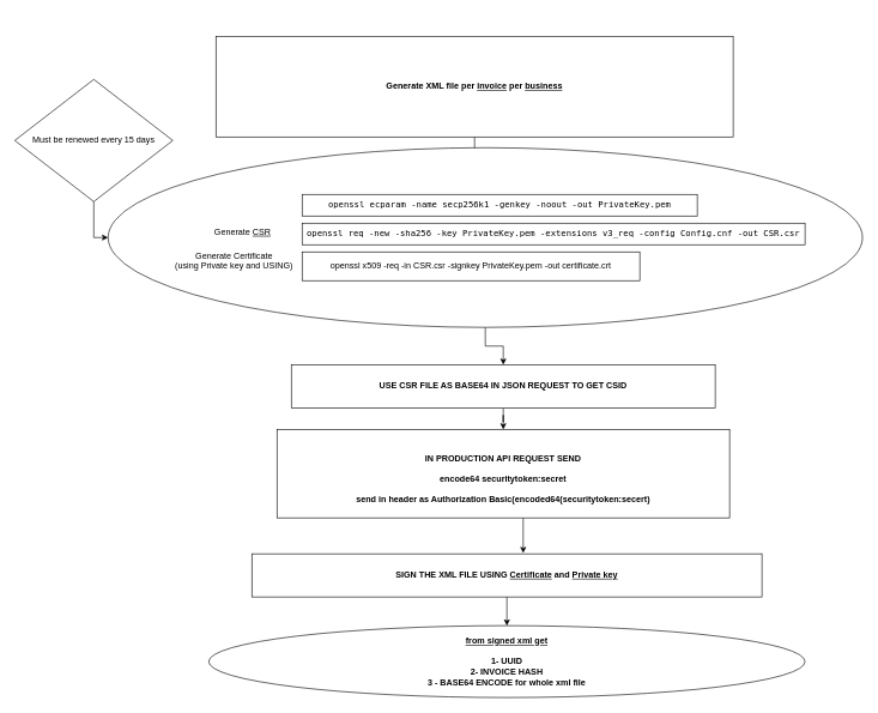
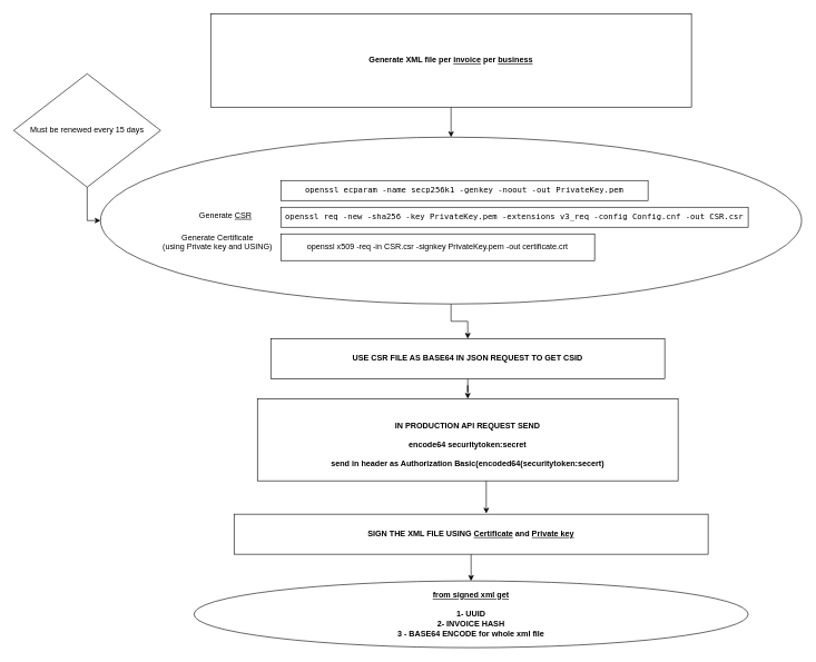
  <mxCell id="0" />
  <mxCell id="1" parent="0" />
  <mxCell id="2" style="edgeStyle=orthogonalEdgeStyle;rounded=0;orthogonalLoop=1;jettySize=auto;html=1;" edge="1" parent="1" source="3" target="9"><mxGeometry relative="1" as="geometry" /></mxCell>
- <mxCell id="3" value="&lt;b&gt;Generate XML file per &lt;u&gt;invoice&lt;/u&gt; per &lt;u&gt;business&lt;/u&gt;&lt;/b&gt;" style="rounded=0;whiteSpace=wrap;html=1;" vertex="1" parent="1"><mxGeometry x="300" y="50" width="720" height="140" as="geometry" /></mxCell>
+ <mxCell id="3" value="&lt;b&gt;Generate XML file per &lt;u&gt;invoice&lt;/u&gt; per &lt;u&gt;business&lt;/u&gt;&lt;/b&gt;" style="rounded=0;whiteSpace=wrap;html=1;" vertex="1" parent="1"><mxGeometry x="315" y="20" width="720" height="140" as="geometry" /></mxCell>
  <mxCell id="4" style="edgeStyle=orthogonalEdgeStyle;rounded=0;orthogonalLoop=1;jettySize=auto;html=1;" edge="1" parent="1" source="5" target="7"><mxGeometry relative="1" as="geometry"><mxPoint x="705" y="607" as="targetPoint" /></mxGeometry></mxCell>
  <mxCell id="5" value="&lt;b&gt;USE CSR FILE AS BASE64 IN JSON REQUEST TO GET CSID&lt;/b&gt;" style="rounded=0;whiteSpace=wrap;html=1;" vertex="1" parent="1"><mxGeometry x="405" y="507" width="590" height="60" as="geometry" /></mxCell>
  <mxCell id="6" style="edgeStyle=orthogonalEdgeStyle;rounded=0;orthogonalLoop=1;jettySize=auto;html=1;entryX=0.532;entryY=-0.018;entryDx=0;entryDy=0;entryPerimeter=0;" edge="1" parent="1" source="7" target="11"><mxGeometry relative="1" as="geometry"><mxPoint x="705" y="677" as="targetPoint" /><Array as="points"><mxPoint x="700" y="677" /><mxPoint x="703" y="677" /></Array></mxGeometry></mxCell>
  <mxCell id="7" value="&lt;div&gt;&lt;b&gt;&lt;br&gt;&lt;/b&gt;&lt;/div&gt;&lt;div&gt;&lt;b&gt;IN PRODUCTION API REQUEST SEND &lt;br&gt;&lt;/b&gt;&lt;/div&gt;&lt;div&gt;&lt;b&gt;&lt;br&gt;&lt;/b&gt;&lt;/div&gt;&lt;div&gt;&lt;b&gt;encode64 securitytoken:secret&lt;/b&gt;&lt;/div&gt;&lt;div&gt;&lt;b&gt;&lt;br&gt;&lt;/b&gt;&lt;/div&gt;&lt;div&gt;&lt;b&gt;send in header as Authorization Basic(encoded64(securitytoken:secert)&lt;/b&gt;&lt;/div&gt;" style="rounded=0;whiteSpace=wrap;html=1;" vertex="1" parent="1"><mxGeometry x="385" y="597" width="630" height="123" as="geometry" /></mxCell>
  <mxCell id="8" style="edgeStyle=orthogonalEdgeStyle;rounded=0;orthogonalLoop=1;jettySize=auto;html=1;" edge="1" parent="1" source="9" target="5"><mxGeometry relative="1" as="geometry" /></mxCell>
  <mxCell id="9" value="" style="ellipse;whiteSpace=wrap;html=1;" vertex="1" parent="1"><mxGeometry x="150" y="205" width="1050" height="250" as="geometry" /></mxCell>
  <mxCell id="10" style="edgeStyle=orthogonalEdgeStyle;rounded=0;orthogonalLoop=1;jettySize=auto;html=1;" edge="1" parent="1" source="11" target="19"><mxGeometry relative="1" as="geometry"><mxPoint x="705" y="890" as="targetPoint" /></mxGeometry></mxCell>
  <mxCell id="11" value="&lt;b&gt;SIGN THE XML FILE USING &lt;u&gt;Certificate&lt;/u&gt; and &lt;u&gt;Private key&lt;/u&gt;&lt;/b&gt;" style="rounded=0;whiteSpace=wrap;html=1;" vertex="1" parent="1"><mxGeometry x="350" y="770" width="710" height="60" as="geometry" /></mxCell>
  <mxCell id="12" value="&lt;pre&gt;openssl ecparam -name secp256k1 -genkey -noout -out PrivateKey.pem&lt;/pre&gt;" style="rounded=0;whiteSpace=wrap;html=1;" vertex="1" parent="1"><mxGeometry x="420" y="270" width="550" height="30" as="geometry" /></mxCell>
  <mxCell id="13" value="&lt;pre&gt;openssl req -new -sha256 -key PrivateKey.pem -extensions v3_req -config Config.cnf -out CSR.csr&lt;/pre&gt;" style="rounded=0;whiteSpace=wrap;html=1;" vertex="1" parent="1"><mxGeometry x="420" y="310" width="700" height="30" as="geometry" /></mxCell>
  <mxCell id="14" value="&lt;div&gt;Generate &lt;u&gt;CSR&lt;/u&gt;&lt;br&gt;&lt;/div&gt;&lt;div&gt;&lt;br&gt;&lt;/div&gt;" style="text;html=1;align=center;verticalAlign=middle;resizable=0;points=[];autosize=1;strokeColor=none;fillColor=none;" vertex="1" parent="1"><mxGeometry x="287" y="310" width="100" height="40" as="geometry" /></mxCell>
  <mxCell id="15" value="&lt;div&gt;Generate Certificate&lt;/div&gt;&lt;div&gt;(using Private key and USING)&lt;br&gt;&lt;/div&gt;&lt;div&gt;&lt;br&gt;&lt;/div&gt;" style="text;html=1;align=center;verticalAlign=middle;resizable=0;points=[];autosize=1;strokeColor=none;fillColor=none;" vertex="1" parent="1"><mxGeometry x="235" y="340" width="180" height="60" as="geometry" /></mxCell>
  <mxCell id="16" value="openssl x509 -req -in CSR.csr -signkey PrivateKey.pem -out certificate.crt" style="rounded=0;whiteSpace=wrap;html=1;" vertex="1" parent="1"><mxGeometry x="420" y="350" width="470" height="40" as="geometry" /></mxCell>
  <mxCell id="17" style="edgeStyle=orthogonalEdgeStyle;rounded=0;orthogonalLoop=1;jettySize=auto;html=1;entryX=0;entryY=0.5;entryDx=0;entryDy=0;" edge="1" parent="1" source="18" target="9"><mxGeometry relative="1" as="geometry" /></mxCell>
  <mxCell id="18" value="Must be renewed every 15 days" style="rhombus;whiteSpace=wrap;html=1;" vertex="1" parent="1"><mxGeometry x="20" y="110" width="220" height="170" as="geometry" /></mxCell>
  <mxCell id="19" value="&lt;div&gt;&lt;b&gt;&lt;u&gt;from signed xml get&lt;/u&gt;&lt;/b&gt;&lt;/div&gt;&lt;div&gt;&lt;b&gt;&lt;u&gt;&lt;br&gt;&lt;/u&gt;&lt;/b&gt;&lt;/div&gt;&lt;div&gt;&lt;b&gt;1- UUID&lt;/b&gt;&lt;/div&gt;&lt;div&gt;&lt;b&gt;2- INVOICE HASH&lt;/b&gt;&lt;/div&gt;&lt;div&gt;&lt;b&gt;3 - BASE64 ENCODE for whole xml file&lt;/b&gt;&lt;br&gt;&lt;/div&gt;" style="ellipse;whiteSpace=wrap;html=1;" vertex="1" parent="1"><mxGeometry y="870" width="830" height="100" as="geometry" x="290" /></mxCell>
